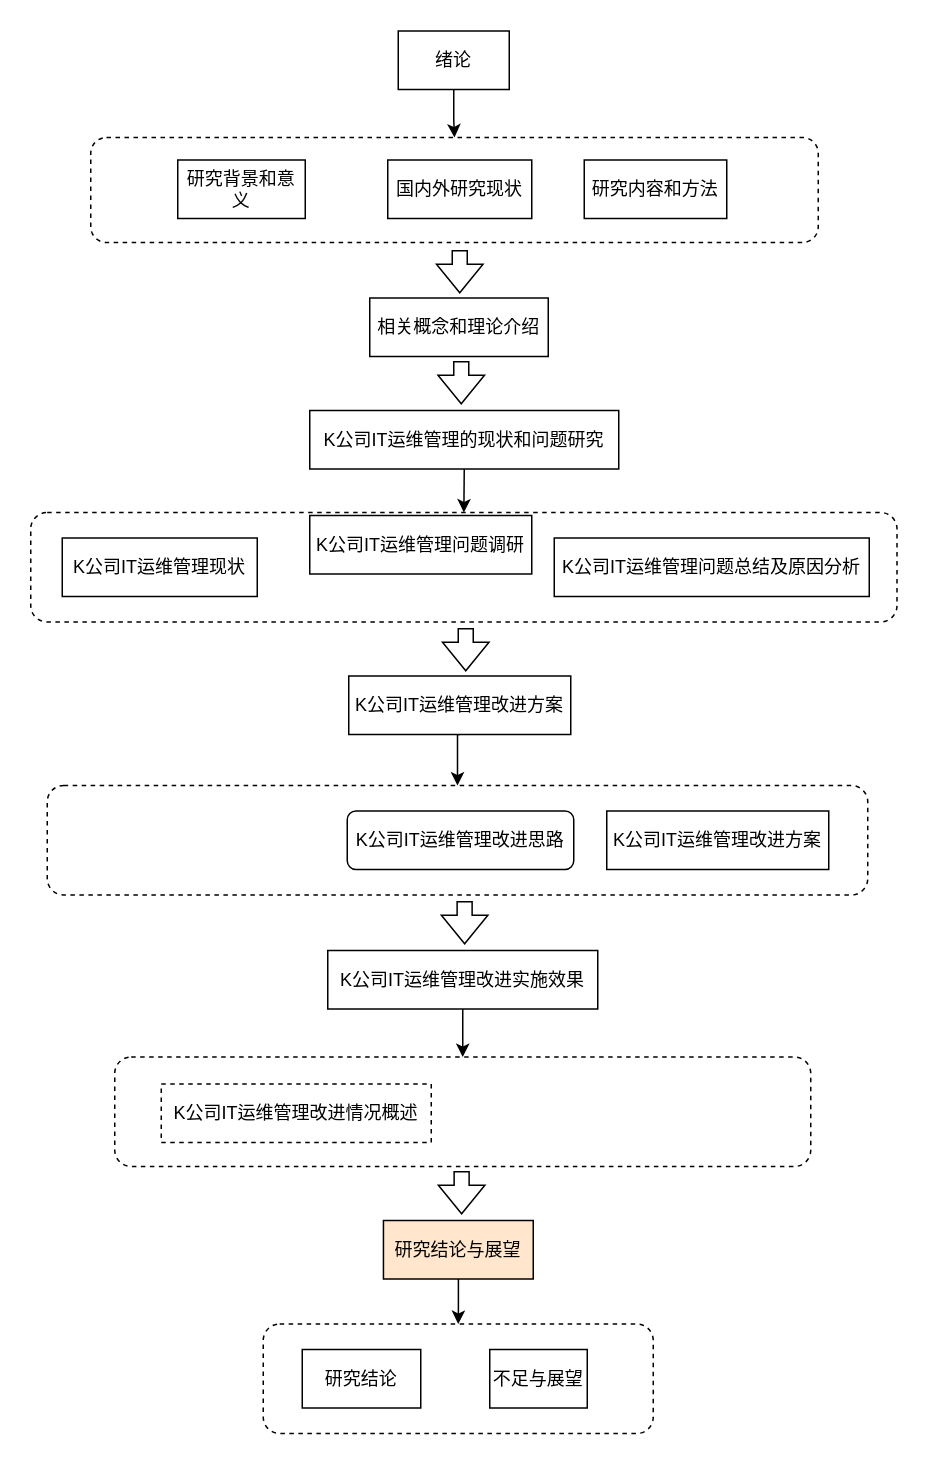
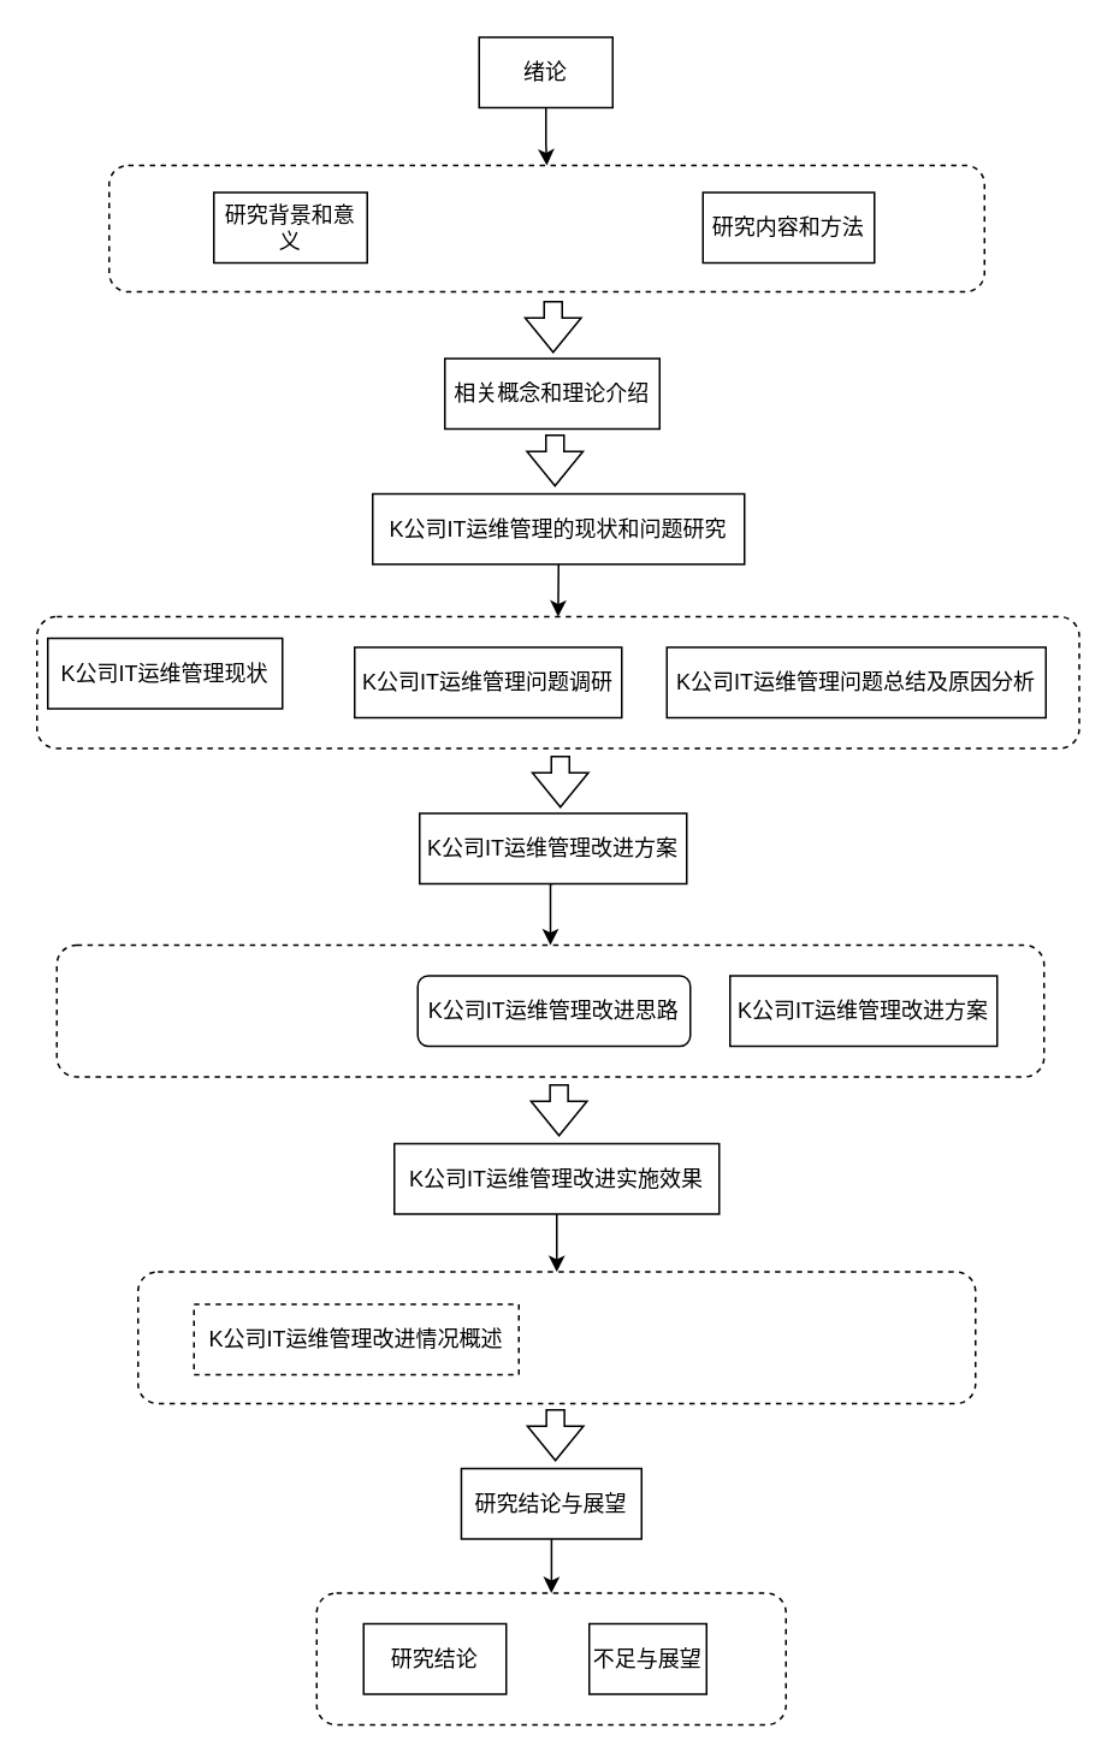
  <mxCell id="0" />
  <mxCell id="1" parent="0" />
  <mxCell id="2" value="" style="rounded=1;whiteSpace=wrap;html=1;dashed=1;" vertex="1" parent="1"><mxGeometry x="175" y="882" width="260" height="73" as="geometry" /></mxCell>
  <mxCell id="3" value="" style="rounded=1;whiteSpace=wrap;html=1;dashed=1;" vertex="1" parent="1"><mxGeometry x="76" y="704" width="464" height="73" as="geometry" /></mxCell>
  <mxCell id="4" value="" style="rounded=1;whiteSpace=wrap;html=1;dashed=1;" vertex="1" parent="1"><mxGeometry x="31" y="523" width="547" height="73" as="geometry" /></mxCell>
  <mxCell id="5" value="" style="rounded=1;whiteSpace=wrap;html=1;dashed=1;" vertex="1" parent="1"><mxGeometry x="20" y="341" width="577.5" height="73" as="geometry" /></mxCell>
  <mxCell id="6" value="" style="rounded=1;whiteSpace=wrap;html=1;dashed=1;" vertex="1" parent="1"><mxGeometry x="60" y="91" width="485" height="70" as="geometry" /></mxCell>
  <mxCell id="7" style="edgeStyle=orthogonalEdgeStyle;rounded=0;orthogonalLoop=1;jettySize=auto;html=1;entryX=0.5;entryY=0;entryDx=0;entryDy=0;" edge="1" parent="1" source="8" target="6"><mxGeometry relative="1" as="geometry" /></mxCell>
  <mxCell id="8" value="绪论" style="rounded=0;whiteSpace=wrap;html=1;" vertex="1" parent="1"><mxGeometry x="265" y="20" width="74" height="39" as="geometry" /></mxCell>
  <mxCell id="9" value="研究内容和方法" style="rounded=0;whiteSpace=wrap;html=1;" vertex="1" parent="1"><mxGeometry x="389" y="106" width="95" height="39" as="geometry" /></mxCell>
- <mxCell id="10" value="国内外研究现状" style="rounded=0;whiteSpace=wrap;html=1;" vertex="1" parent="1"><mxGeometry x="258" y="106" width="96" height="39" as="geometry" /></mxCell>
  <mxCell id="11" value="研究背景和意义" style="rounded=0;whiteSpace=wrap;html=1;" vertex="1" parent="1"><mxGeometry x="118" y="106" width="85" height="39" as="geometry" /></mxCell>
  <mxCell id="12" value="相关概念和理论介绍" style="rounded=0;whiteSpace=wrap;html=1;" vertex="1" parent="1"><mxGeometry x="246" y="198" width="119" height="39" as="geometry" /></mxCell>
  <mxCell id="13" style="edgeStyle=orthogonalEdgeStyle;rounded=0;orthogonalLoop=1;jettySize=auto;html=1;exitX=0.5;exitY=1;exitDx=0;exitDy=0;entryX=0.5;entryY=0;entryDx=0;entryDy=0;" edge="1" parent="1" source="14" target="5"><mxGeometry relative="1" as="geometry" /></mxCell>
  <mxCell id="14" value="&lt;p class=&quot;MsoNormal&quot;&gt;&lt;font style=&quot;font-size: 12px;&quot;&gt;K公司IT运维管理的现状和问题&lt;font style=&quot;&quot;&gt;研究&lt;/font&gt;&lt;/font&gt;&lt;/p&gt;" style="rounded=0;whiteSpace=wrap;html=1;" vertex="1" parent="1"><mxGeometry x="206" y="273" width="206" height="39" as="geometry" /></mxCell>
- <mxCell id="15" value="&lt;p class=&quot;MsoNormal&quot;&gt;&lt;font style=&quot;font-size: 12px;&quot;&gt;K公司IT运维管理现状&lt;/font&gt;&lt;/p&gt;" style="rounded=0;whiteSpace=wrap;html=1;" vertex="1" parent="1"><mxGeometry x="41" y="358" width="130" height="39" as="geometry" /></mxCell>
- <mxCell id="16" value="&lt;p class=&quot;MsoNormal&quot;&gt;&lt;font style=&quot;font-size: 12px;&quot;&gt;K公司IT运维管理问题调研&lt;/font&gt;&lt;/p&gt;" style="rounded=0;whiteSpace=wrap;html=1;" vertex="1" parent="1"><mxGeometry x="206" y="343" width="148" height="39" as="geometry" /></mxCell>
+ <mxCell id="15" value="&lt;p class=&quot;MsoNormal&quot;&gt;&lt;font style=&quot;font-size: 12px;&quot;&gt;K公司IT运维管理现状&lt;/font&gt;&lt;/p&gt;" style="rounded=0;whiteSpace=wrap;html=1;" vertex="1" parent="1"><mxGeometry x="26" y="353" width="130" height="39" as="geometry" /></mxCell>
+ <mxCell id="16" value="&lt;p class=&quot;MsoNormal&quot;&gt;&lt;font style=&quot;font-size: 12px;&quot;&gt;K公司IT运维管理问题调研&lt;/font&gt;&lt;/p&gt;" style="rounded=0;whiteSpace=wrap;html=1;" vertex="1" parent="1"><mxGeometry x="196" y="358" width="148" height="39" as="geometry" /></mxCell>
  <mxCell id="17" value="&lt;p class=&quot;MsoNormal&quot;&gt;&lt;font style=&quot;font-size: 12px;&quot;&gt;K公司IT运维管理问题总结及原因分析&lt;/font&gt;&lt;/p&gt;" style="rounded=0;whiteSpace=wrap;html=1;" vertex="1" parent="1"><mxGeometry x="369" y="358" width="210" height="39" as="geometry" /></mxCell>
  <mxCell id="18" style="edgeStyle=orthogonalEdgeStyle;rounded=0;orthogonalLoop=1;jettySize=auto;html=1;exitX=0.5;exitY=1;exitDx=0;exitDy=0;entryX=0.5;entryY=0;entryDx=0;entryDy=0;" edge="1" parent="1" source="19" target="4"><mxGeometry relative="1" as="geometry" /></mxCell>
  <mxCell id="19" value="&lt;p class=&quot;MsoNormal&quot;&gt;&lt;font style=&quot;font-size: 12px;&quot;&gt;K公司IT运维管理改进方案&lt;/font&gt;&lt;/p&gt;" style="rounded=0;whiteSpace=wrap;html=1;" vertex="1" parent="1"><mxGeometry x="232" y="450" width="148" height="39" as="geometry" /></mxCell>
  <mxCell id="20" value="&lt;p class=&quot;MsoNormal&quot;&gt;&lt;font style=&quot;font-size: 12px;&quot;&gt;K公司IT运维管理改进思路&lt;/font&gt;&lt;/p&gt;" style="whiteSpace=wrap;html=1;rounded=1;" vertex="1" parent="1"><mxGeometry x="231" y="540" width="151" height="39" as="geometry" /></mxCell>
  <mxCell id="21" value="&lt;p class=&quot;MsoNormal&quot;&gt;&lt;font style=&quot;font-size: 12px;&quot;&gt;K公司IT运维管理改进方案&lt;/font&gt;&lt;/p&gt;" style="rounded=0;whiteSpace=wrap;html=1;" vertex="1" parent="1"><mxGeometry x="404" y="540" width="148" height="39" as="geometry" /></mxCell>
  <mxCell id="22" style="edgeStyle=orthogonalEdgeStyle;rounded=0;orthogonalLoop=1;jettySize=auto;html=1;entryX=0.5;entryY=0;entryDx=0;entryDy=0;" edge="1" parent="1" source="23" target="3"><mxGeometry relative="1" as="geometry" /></mxCell>
  <mxCell id="23" value="&lt;p class=&quot;MsoNormal&quot;&gt;&lt;font style=&quot;font-size: 12px;&quot;&gt;K公司IT运维管理改进实施效果&lt;/font&gt;&lt;/p&gt;" style="rounded=0;whiteSpace=wrap;html=1;" vertex="1" parent="1"><mxGeometry x="218" y="633" width="180" height="39" as="geometry" /></mxCell>
  <mxCell id="24" value="&lt;p class=&quot;MsoNormal&quot;&gt;&lt;font style=&quot;font-size: 12px;&quot;&gt;K公司IT运维管理改进情况概述&lt;/font&gt;&lt;/p&gt;" style="rounded=0;whiteSpace=wrap;html=1;dashed=1;" vertex="1" parent="1"><mxGeometry x="107" y="722" width="180" height="39" as="geometry" /></mxCell>
  <mxCell id="25" style="edgeStyle=orthogonalEdgeStyle;rounded=0;orthogonalLoop=1;jettySize=auto;html=1;entryX=0.5;entryY=0;entryDx=0;entryDy=0;" edge="1" parent="1" source="26" target="2"><mxGeometry relative="1" as="geometry" /></mxCell>
- <mxCell id="26" value="&lt;p class=&quot;MsoNormal&quot;&gt;&lt;font style=&quot;font-size: 12px;&quot;&gt;研究结论与展望&lt;/font&gt;&lt;/p&gt;" style="rounded=0;whiteSpace=wrap;html=1;fillColor=#ffe6cc;" vertex="1" parent="1"><mxGeometry x="255.13" y="813" width="99.87" height="39" as="geometry" /></mxCell>
+ <mxCell id="26" value="&lt;p class=&quot;MsoNormal&quot;&gt;&lt;font style=&quot;font-size: 12px;&quot;&gt;研究结论与展望&lt;/font&gt;&lt;/p&gt;" style="rounded=0;whiteSpace=wrap;html=1;" vertex="1" parent="1"><mxGeometry x="255.13" y="813" width="99.87" height="39" as="geometry" /></mxCell>
  <mxCell id="27" value="&lt;p class=&quot;MsoNormal&quot;&gt;&lt;font style=&quot;font-size: 12px;&quot;&gt;研究结论&lt;/font&gt;&lt;/p&gt;" style="rounded=0;whiteSpace=wrap;html=1;" vertex="1" parent="1"><mxGeometry x="201" y="899" width="79" height="39" as="geometry" /></mxCell>
  <mxCell id="28" value="&lt;p class=&quot;MsoNormal&quot;&gt;&lt;font style=&quot;font-size: 12px;&quot;&gt;不足与展望&lt;/font&gt;&lt;/p&gt;" style="rounded=0;whiteSpace=wrap;html=1;" vertex="1" parent="1"><mxGeometry x="326" y="899" width="65" height="39" as="geometry" /></mxCell>
  <mxCell id="29" value="" style="shape=flexArrow;endArrow=classic;html=1;rounded=0;" edge="1" parent="1"><mxGeometry width="50" height="50" relative="1" as="geometry"><mxPoint x="307" y="240" as="sourcePoint" /><mxPoint x="307" y="269" as="targetPoint" /></mxGeometry></mxCell>
  <mxCell id="30" value="" style="shape=flexArrow;endArrow=classic;html=1;rounded=0;" edge="1" parent="1"><mxGeometry width="50" height="50" relative="1" as="geometry"><mxPoint x="306" y="166" as="sourcePoint" /><mxPoint x="306" y="195" as="targetPoint" /></mxGeometry></mxCell>
  <mxCell id="31" value="" style="shape=flexArrow;endArrow=classic;html=1;rounded=0;" edge="1" parent="1"><mxGeometry width="50" height="50" relative="1" as="geometry"><mxPoint x="310" y="418" as="sourcePoint" /><mxPoint x="310" y="447" as="targetPoint" /></mxGeometry></mxCell>
  <mxCell id="32" value="" style="shape=flexArrow;endArrow=classic;html=1;rounded=0;" edge="1" parent="1"><mxGeometry width="50" height="50" relative="1" as="geometry"><mxPoint x="309.25" y="600" as="sourcePoint" /><mxPoint x="309.25" y="629" as="targetPoint" /></mxGeometry></mxCell>
  <mxCell id="33" value="" style="shape=flexArrow;endArrow=classic;html=1;rounded=0;" edge="1" parent="1"><mxGeometry width="50" height="50" relative="1" as="geometry"><mxPoint x="307.25" y="780" as="sourcePoint" /><mxPoint x="307.25" y="809" as="targetPoint" /></mxGeometry></mxCell>
